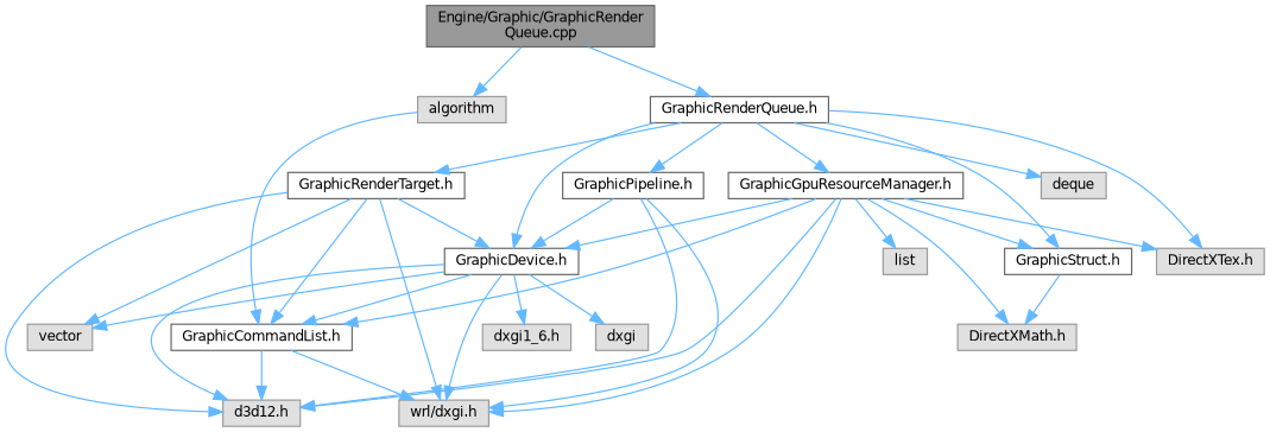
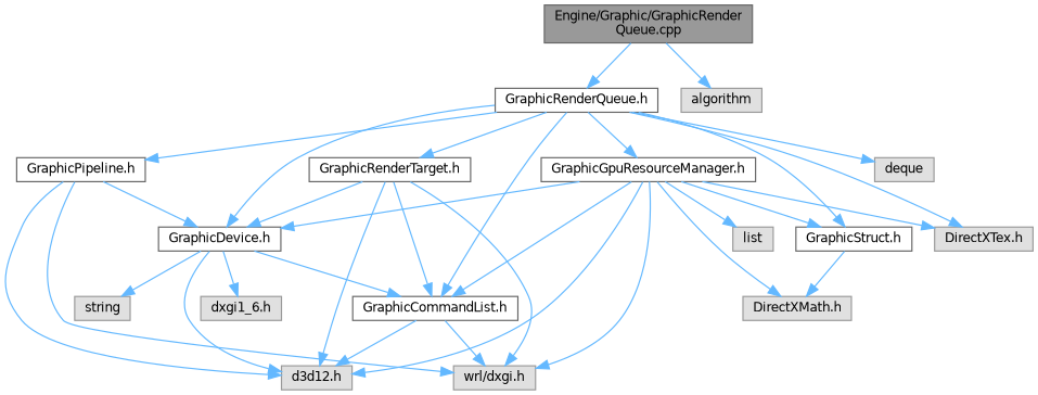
  digraph {
    node [color=grey60 fillcolor="#E0E0E0" fontname=Helvetica fontsize=10 shape=box style=filled]
    edge [color=steelblue1 fontname=Helvetica fontsize=10 labelfontname=Helvetica labelfontsize=10 style=solid]
    n1 [color=gray40 fillcolor=grey60 fontcolor=black height=0.2 label="Engine/Graphic/GraphicRender\lQueue.cpp" width=0.4]
    n2 [color=grey40 fillcolor=white height=0.2 label="GraphicRenderQueue.h" width=0.4]
    n3 [height=0.2 label=algorithm width=0.4]
    n4 [color=grey40 fillcolor=white height=0.2 label="GraphicDevice.h" width=0.4]
    n5 [color=grey40 fillcolor=white height=0.2 label="GraphicCommandList.h" width=0.4]
    n6 [color=grey40 fillcolor=white height=0.2 label="GraphicPipeline.h" width=0.4]
    n7 [color=grey40 fillcolor=white height=0.2 label="GraphicRenderTarget.h" width=0.4]
    n8 [color=grey40 fillcolor=white height=0.2 label="GraphicGpuResourceManager.h" width=0.4]
    n9 [color=grey40 fillcolor=white height=0.2 label="GraphicStruct.h" width=0.4]
    n10 [height=0.2 label="DirectXTex.h" width=0.4]
    n11 [height=0.2 label=deque width=0.4]
    n12 [height=0.2 label="d3d12.h" width=0.4]
    n13 [height=0.2 label="dxgi1_6.h" width=0.4]
    n14 [height=0.2 label="wrl/dxgi.h" width=0.4]
-   n15 [height=0.2 label=vector width=0.4]
-   n16 [height=0.2 label=dxgi width=0.4]
+   n16 [height=0.2 label=string width=0.4]
    n17 [height=0.2 label="DirectXMath.h" width=0.4]
    n18 [height=0.2 label=list width=0.4]
    n1 -> n2
    n1 -> n3
    n2 -> n4
-   n3 -> n5
+   n2 -> n5
    n2 -> n6
    n2 -> n7
    n2 -> n8
    n2 -> n9
    n2 -> n10
    n2 -> n11
    n4 -> n5
    n4 -> n12
    n4 -> n13
-   n4 -> n14
-   n4 -> n15
    n4 -> n16
    n5 -> n12
    n5 -> n14
    n6 -> n4
    n6 -> n12
    n6 -> n14
    n7 -> n4
    n7 -> n5
    n7 -> n12
    n7 -> n14
-   n7 -> n15
    n8 -> n4
    n8 -> n5
    n8 -> n9
    n8 -> n10
    n8 -> n12
    n8 -> n14
    n8 -> n17
    n8 -> n18
    n9 -> n17
  }
